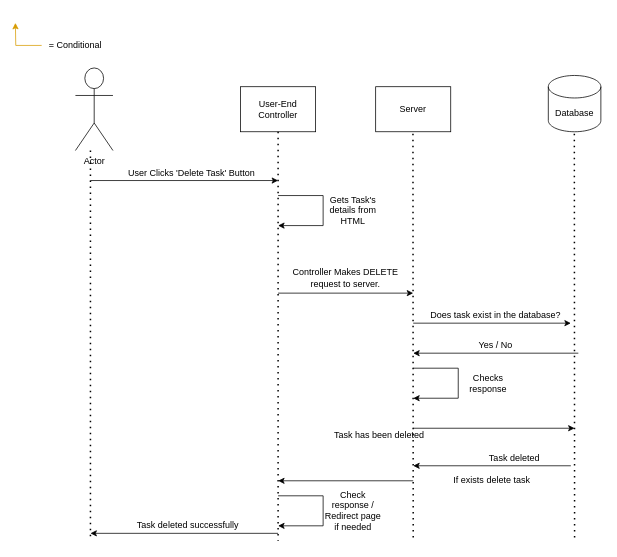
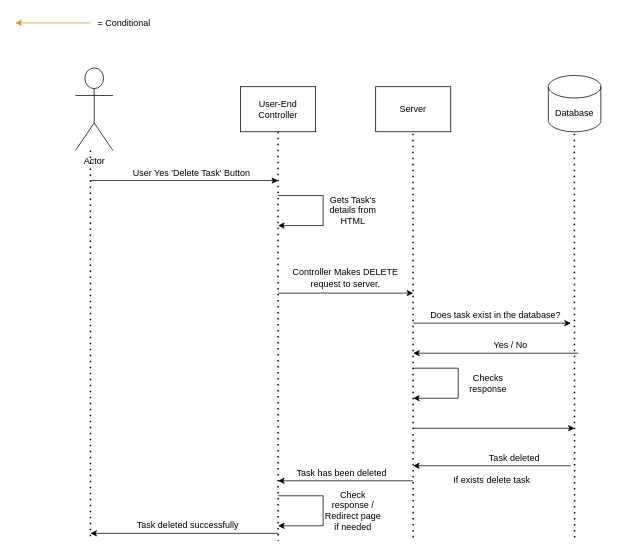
  <mxCell id="0" />
  <mxCell id="1" parent="0" />
  <mxCell id="2" value="Actor" style="shape=umlActor;verticalLabelPosition=bottom;verticalAlign=top;html=1;outlineConnect=0;" vertex="1" parent="1"><mxGeometry x="100" y="90" width="50" height="110" as="geometry" /></mxCell>
  <mxCell id="3" value="User-End Controller" style="rounded=0;whiteSpace=wrap;html=1;" vertex="1" parent="1"><mxGeometry x="320" y="115" width="100" height="60" as="geometry" /></mxCell>
  <mxCell id="4" value="" style="endArrow=none;dashed=1;html=1;dashPattern=1 3;strokeWidth=2;" edge="1" parent="1"><mxGeometry width="50" height="50" relative="1" as="geometry"><mxPoint x="120" y="200" as="sourcePoint" /><mxPoint x="120" y="720" as="targetPoint" /></mxGeometry></mxCell>
  <mxCell id="5" value="" style="endArrow=classic;html=1;" edge="1" parent="1"><mxGeometry width="50" height="50" relative="1" as="geometry"><mxPoint x="120" y="240" as="sourcePoint" /><mxPoint x="370" y="240" as="targetPoint" /></mxGeometry></mxCell>
  <mxCell id="6" value="" style="endArrow=none;dashed=1;html=1;dashPattern=1 3;strokeWidth=2;exitX=0.5;exitY=1;exitDx=0;exitDy=0;" edge="1" parent="1" source="3"><mxGeometry width="50" height="50" relative="1" as="geometry"><mxPoint x="440" y="200" as="sourcePoint" /><mxPoint x="370" y="720" as="targetPoint" /></mxGeometry></mxCell>
- <mxCell id="7" value="User Clicks 'Delete Task' Button" style="text;html=1;strokeColor=none;fillColor=none;align=center;verticalAlign=middle;whiteSpace=wrap;rounded=0;" vertex="1" parent="1"><mxGeometry x="155" y="220" width="200" height="20" as="geometry" /></mxCell>
+ <mxCell id="7" value="User Yes 'Delete Task' Button" style="text;html=1;strokeColor=none;fillColor=none;align=center;verticalAlign=middle;whiteSpace=wrap;rounded=0;" vertex="1" parent="1"><mxGeometry x="155" y="220" width="200" height="20" as="geometry" /></mxCell>
  <mxCell id="8" value="Server" style="rounded=0;whiteSpace=wrap;html=1;" vertex="1" parent="1"><mxGeometry x="500" y="115" width="100" height="60" as="geometry" /></mxCell>
  <mxCell id="9" value="" style="endArrow=classic;html=1;" edge="1" parent="1"><mxGeometry width="50" height="50" relative="1" as="geometry"><mxPoint x="370" y="390" as="sourcePoint" /><mxPoint x="550" y="390" as="targetPoint" /></mxGeometry></mxCell>
  <mxCell id="10" value="" style="endArrow=none;dashed=1;html=1;dashPattern=1 3;strokeWidth=2;exitX=0.5;exitY=1;exitDx=0;exitDy=0;" edge="1" parent="1"><mxGeometry width="50" height="50" relative="1" as="geometry"><mxPoint x="549.66" y="177.5" as="sourcePoint" /><mxPoint x="550" y="720" as="targetPoint" /></mxGeometry></mxCell>
  <mxCell id="11" value="Controller Makes DELETE request to server." style="text;html=1;strokeColor=none;fillColor=none;align=center;verticalAlign=middle;whiteSpace=wrap;rounded=0;" vertex="1" parent="1"><mxGeometry x="370" y="350" width="180" height="40" as="geometry" /></mxCell>
  <mxCell id="12" value="Database" style="shape=cylinder3;whiteSpace=wrap;html=1;boundedLbl=1;backgroundOutline=1;size=15;" vertex="1" parent="1"><mxGeometry x="730" y="100" width="70" height="75" as="geometry" /></mxCell>
  <mxCell id="13" value="" style="endArrow=none;dashed=1;html=1;dashPattern=1 3;strokeWidth=2;exitX=0.5;exitY=1;exitDx=0;exitDy=0;" edge="1" parent="1"><mxGeometry width="50" height="50" relative="1" as="geometry"><mxPoint x="764.66" y="177.5" as="sourcePoint" /><mxPoint x="765" y="720" as="targetPoint" /></mxGeometry></mxCell>
  <mxCell id="14" style="edgeStyle=orthogonalEdgeStyle;rounded=0;orthogonalLoop=1;jettySize=auto;html=1;fillColor=#ffe6cc;strokeColor=#d79b00;" edge="1" parent="1" source="15"><mxGeometry relative="1" as="geometry"><mxPoint x="20" y="30" as="targetPoint" /></mxGeometry></mxCell>
- <mxCell id="15" value="= Conditional" style="text;html=1;strokeColor=none;fillColor=none;align=center;verticalAlign=middle;whiteSpace=wrap;rounded=0;" vertex="1" parent="1"><mxGeometry x="55" y="50" width="90" height="20" as="geometry" /></mxCell>
+ <mxCell id="15" value="= Conditional" style="text;html=1;strokeColor=none;fillColor=none;align=center;verticalAlign=middle;whiteSpace=wrap;rounded=0;" vertex="1" parent="1"><mxGeometry x="120" y="20" width="90" height="20" as="geometry" /></mxCell>
  <mxCell id="16" value="" style="endArrow=none;html=1;" edge="1" parent="1"><mxGeometry width="50" height="50" relative="1" as="geometry"><mxPoint x="430" y="660" as="sourcePoint" /><mxPoint x="370" y="660" as="targetPoint" /></mxGeometry></mxCell>
  <mxCell id="17" value="" style="endArrow=none;html=1;" edge="1" parent="1"><mxGeometry width="50" height="50" relative="1" as="geometry"><mxPoint x="430" y="660" as="sourcePoint" /><mxPoint x="430" y="700" as="targetPoint" /></mxGeometry></mxCell>
  <mxCell id="18" value="" style="endArrow=classic;html=1;" edge="1" parent="1"><mxGeometry width="50" height="50" relative="1" as="geometry"><mxPoint x="430" y="700" as="sourcePoint" /><mxPoint x="370" y="700" as="targetPoint" /></mxGeometry></mxCell>
  <mxCell id="19" value="Check response / Redirect page if needed" style="text;html=1;strokeColor=none;fillColor=none;align=center;verticalAlign=middle;whiteSpace=wrap;rounded=0;" vertex="1" parent="1"><mxGeometry x="430" y="670" width="80" height="20" as="geometry" /></mxCell>
  <mxCell id="20" value="" style="endArrow=classic;html=1;" edge="1" parent="1"><mxGeometry width="50" height="50" relative="1" as="geometry"><mxPoint x="370" y="710" as="sourcePoint" /><mxPoint x="120" y="710" as="targetPoint" /></mxGeometry></mxCell>
  <mxCell id="21" value="Task deleted successfully" style="text;html=1;strokeColor=none;fillColor=none;align=center;verticalAlign=middle;whiteSpace=wrap;rounded=0;" vertex="1" parent="1"><mxGeometry x="140" y="690" width="220" height="20" as="geometry" /></mxCell>
  <mxCell id="22" value="" style="endArrow=none;html=1;" edge="1" parent="1"><mxGeometry width="50" height="50" relative="1" as="geometry"><mxPoint x="430" y="260" as="sourcePoint" /><mxPoint x="370" y="260" as="targetPoint" /></mxGeometry></mxCell>
  <mxCell id="23" value="" style="endArrow=none;html=1;" edge="1" parent="1"><mxGeometry width="50" height="50" relative="1" as="geometry"><mxPoint x="430" y="260" as="sourcePoint" /><mxPoint x="430" y="300" as="targetPoint" /></mxGeometry></mxCell>
  <mxCell id="24" value="" style="endArrow=classic;html=1;" edge="1" parent="1"><mxGeometry width="50" height="50" relative="1" as="geometry"><mxPoint x="430" y="300" as="sourcePoint" /><mxPoint x="370" y="300" as="targetPoint" /></mxGeometry></mxCell>
  <mxCell id="25" value="Gets Task's details from HTML" style="text;html=1;strokeColor=none;fillColor=none;align=center;verticalAlign=middle;whiteSpace=wrap;rounded=0;" vertex="1" parent="1"><mxGeometry x="430" y="270" width="80" height="20" as="geometry" /></mxCell>
  <mxCell id="26" value="" style="endArrow=classic;html=1;" edge="1" parent="1"><mxGeometry width="50" height="50" relative="1" as="geometry"><mxPoint x="550" y="430" as="sourcePoint" /><mxPoint x="760" y="430" as="targetPoint" /></mxGeometry></mxCell>
  <mxCell id="27" value="Does task exist in the database?" style="text;html=1;strokeColor=none;fillColor=none;align=center;verticalAlign=middle;whiteSpace=wrap;rounded=0;" vertex="1" parent="1"><mxGeometry x="570" y="410" width="180" height="20" as="geometry" /></mxCell>
  <mxCell id="28" value="" style="endArrow=classic;html=1;" edge="1" parent="1"><mxGeometry width="50" height="50" relative="1" as="geometry"><mxPoint x="770" y="470" as="sourcePoint" /><mxPoint x="550" y="470" as="targetPoint" /></mxGeometry></mxCell>
- <mxCell id="29" value="Yes / No" style="text;html=1;strokeColor=none;fillColor=none;align=center;verticalAlign=middle;whiteSpace=wrap;rounded=0;" vertex="1" parent="1"><mxGeometry x="630" y="450" width="60" height="20" as="geometry" /></mxCell>
+ <mxCell id="29" value="Yes / No" style="text;html=1;strokeColor=none;fillColor=none;align=center;verticalAlign=middle;whiteSpace=wrap;rounded=0;" vertex="1" parent="1"><mxGeometry x="650" y="450" width="60" height="20" as="geometry" /></mxCell>
  <mxCell id="30" value="" style="endArrow=classic;html=1;" edge="1" parent="1"><mxGeometry width="50" height="50" relative="1" as="geometry"><mxPoint x="550" y="570" as="sourcePoint" /><mxPoint x="765" y="570" as="targetPoint" /></mxGeometry></mxCell>
  <mxCell id="31" value="If exists delete task" style="text;html=1;strokeColor=none;fillColor=none;align=center;verticalAlign=middle;whiteSpace=wrap;rounded=0;" vertex="1" parent="1"><mxGeometry x="565" y="630" width="180" height="20" as="geometry" /></mxCell>
  <mxCell id="32" value="" style="endArrow=classic;html=1;" edge="1" parent="1"><mxGeometry width="50" height="50" relative="1" as="geometry"><mxPoint x="760" y="620" as="sourcePoint" /><mxPoint x="550" y="620" as="targetPoint" /></mxGeometry></mxCell>
  <mxCell id="33" value="Task deleted" style="text;html=1;strokeColor=none;fillColor=none;align=center;verticalAlign=middle;whiteSpace=wrap;rounded=0;" vertex="1" parent="1"><mxGeometry x="615" y="600" width="140" height="20" as="geometry" /></mxCell>
  <mxCell id="34" value="" style="endArrow=none;html=1;" edge="1" parent="1"><mxGeometry width="50" height="50" relative="1" as="geometry"><mxPoint x="610" y="490" as="sourcePoint" /><mxPoint x="550" y="490" as="targetPoint" /></mxGeometry></mxCell>
  <mxCell id="35" value="" style="endArrow=none;html=1;" edge="1" parent="1"><mxGeometry width="50" height="50" relative="1" as="geometry"><mxPoint x="610" y="490" as="sourcePoint" /><mxPoint x="610" y="530" as="targetPoint" /></mxGeometry></mxCell>
  <mxCell id="36" value="" style="endArrow=classic;html=1;" edge="1" parent="1"><mxGeometry width="50" height="50" relative="1" as="geometry"><mxPoint x="610" y="530" as="sourcePoint" /><mxPoint x="550" y="530" as="targetPoint" /></mxGeometry></mxCell>
  <mxCell id="37" value="Checks response" style="text;html=1;strokeColor=none;fillColor=none;align=center;verticalAlign=middle;whiteSpace=wrap;rounded=0;" vertex="1" parent="1"><mxGeometry x="610" y="500" width="80" height="20" as="geometry" /></mxCell>
  <mxCell id="38" value="" style="endArrow=classic;html=1;" edge="1" parent="1"><mxGeometry width="50" height="50" relative="1" as="geometry"><mxPoint x="550" y="640" as="sourcePoint" /><mxPoint x="370" y="640" as="targetPoint" /></mxGeometry></mxCell>
- <mxCell id="39" value="Task has been deleted" style="text;html=1;strokeColor=none;fillColor=none;align=center;verticalAlign=middle;whiteSpace=wrap;rounded=0;" vertex="1" parent="1"><mxGeometry x="440" y="570" width="130" height="20" as="geometry" /></mxCell>
+ <mxCell id="39" value="Task has been deleted" style="text;html=1;strokeColor=none;fillColor=none;align=center;verticalAlign=middle;whiteSpace=wrap;rounded=0;" vertex="1" parent="1"><mxGeometry x="390" y="620" width="130" height="20" as="geometry" /></mxCell>
